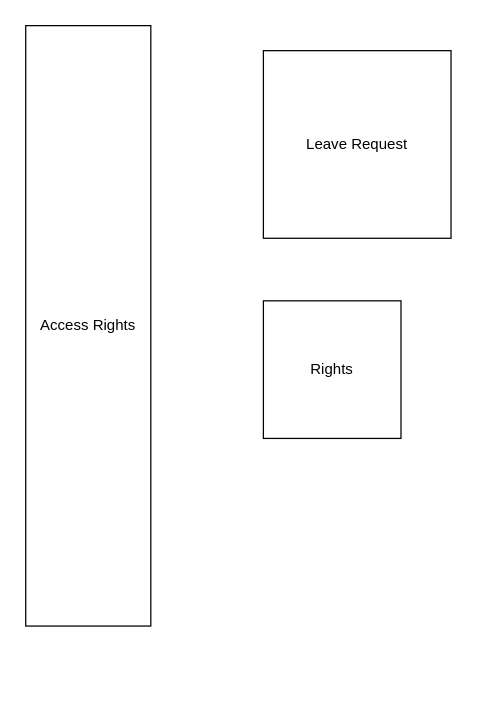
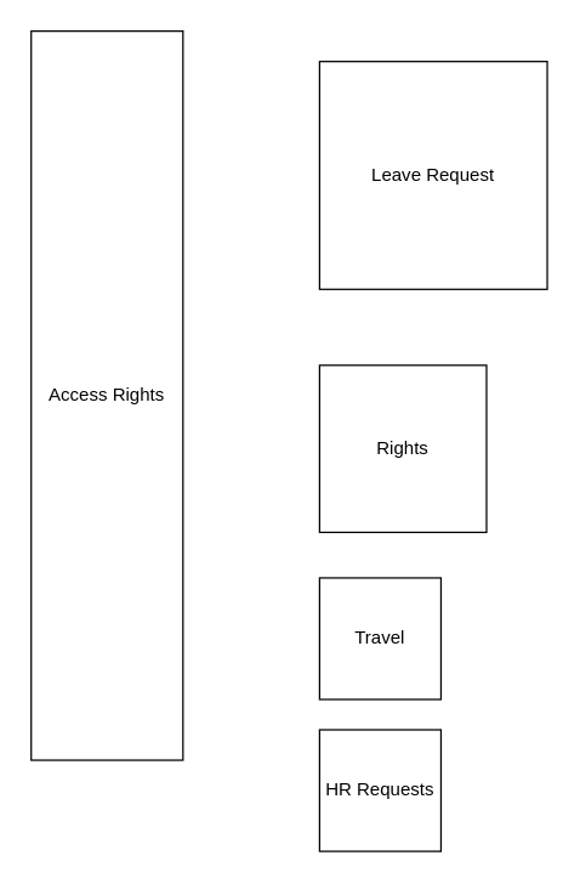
  <mxCell id="0" />
  <mxCell id="1" parent="0" />
  <mxCell id="2" value="Access Rights" style="rounded=0;whiteSpace=wrap;html=1;" vertex="1" parent="1"><mxGeometry x="20" y="20" width="100" height="480" as="geometry" /></mxCell>
  <mxCell id="3" value="Leave Request" style="whiteSpace=wrap;html=1;aspect=fixed;" vertex="1" parent="1"><mxGeometry x="210" y="40" width="150" height="150" as="geometry" /></mxCell>
  <mxCell id="4" value="Rights" style="whiteSpace=wrap;html=1;aspect=fixed;" vertex="1" parent="1"><mxGeometry x="210" y="240" width="110" height="110" as="geometry" /></mxCell>
+ <mxCell id="5" value="Travel" style="whiteSpace=wrap;html=1;aspect=fixed;" vertex="1" parent="1"><mxGeometry x="210" y="380" width="80" height="80" as="geometry" /></mxCell>
+ <mxCell id="6" value="HR Requests" style="whiteSpace=wrap;html=1;aspect=fixed;" vertex="1" parent="1"><mxGeometry x="210" y="480" width="80" height="80" as="geometry" /></mxCell>
